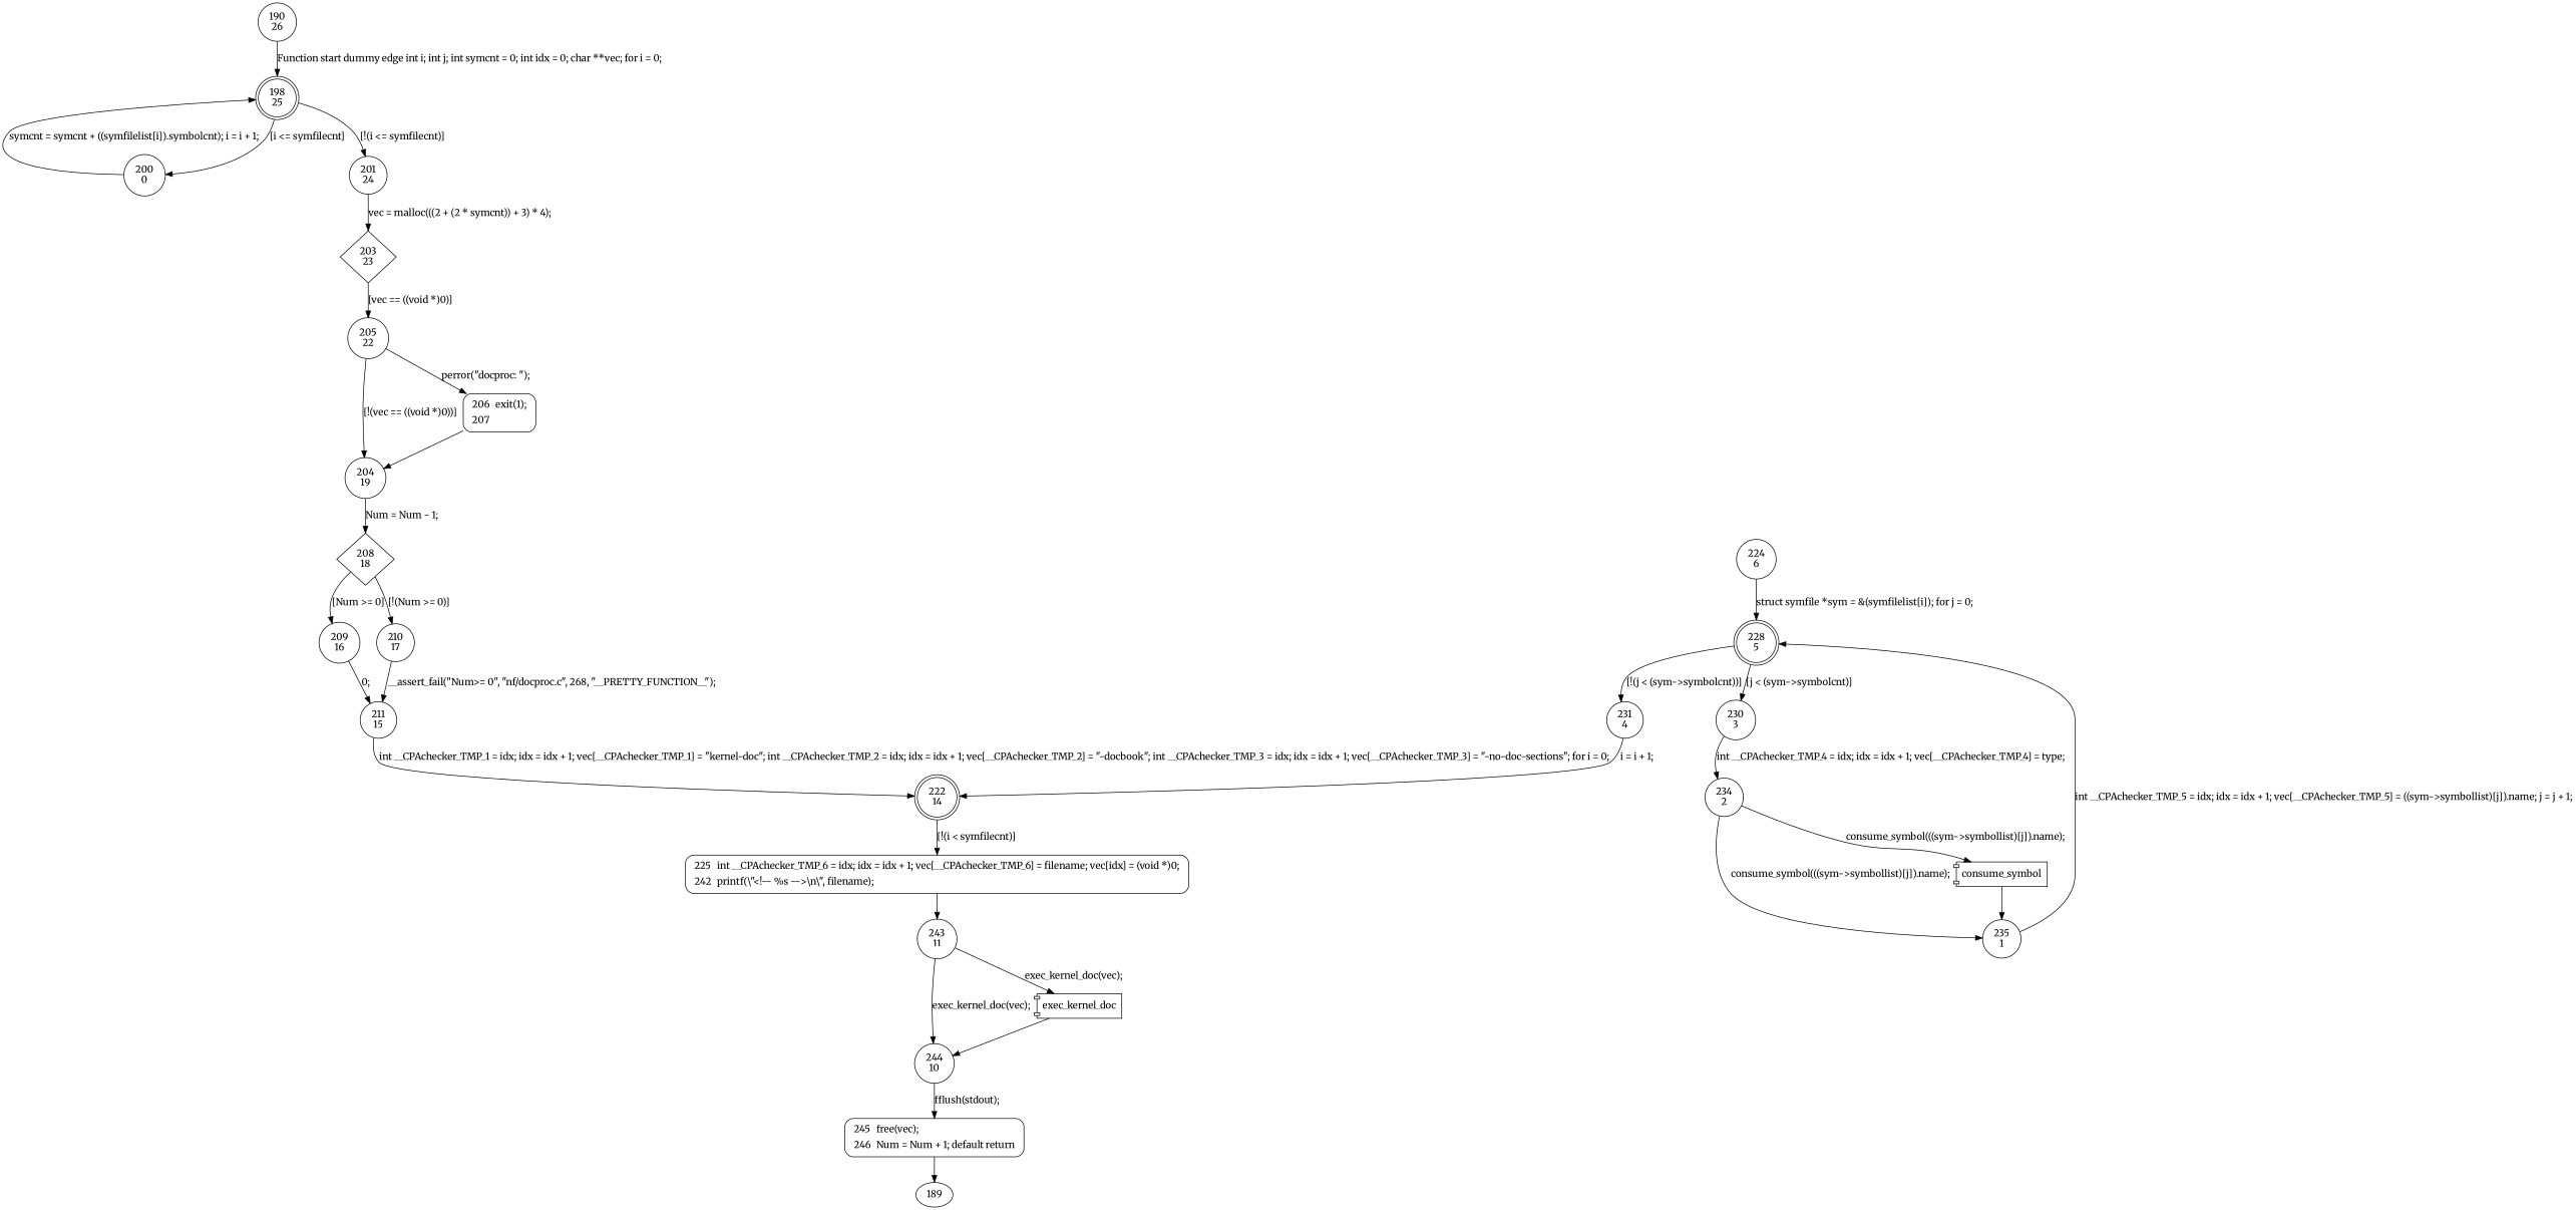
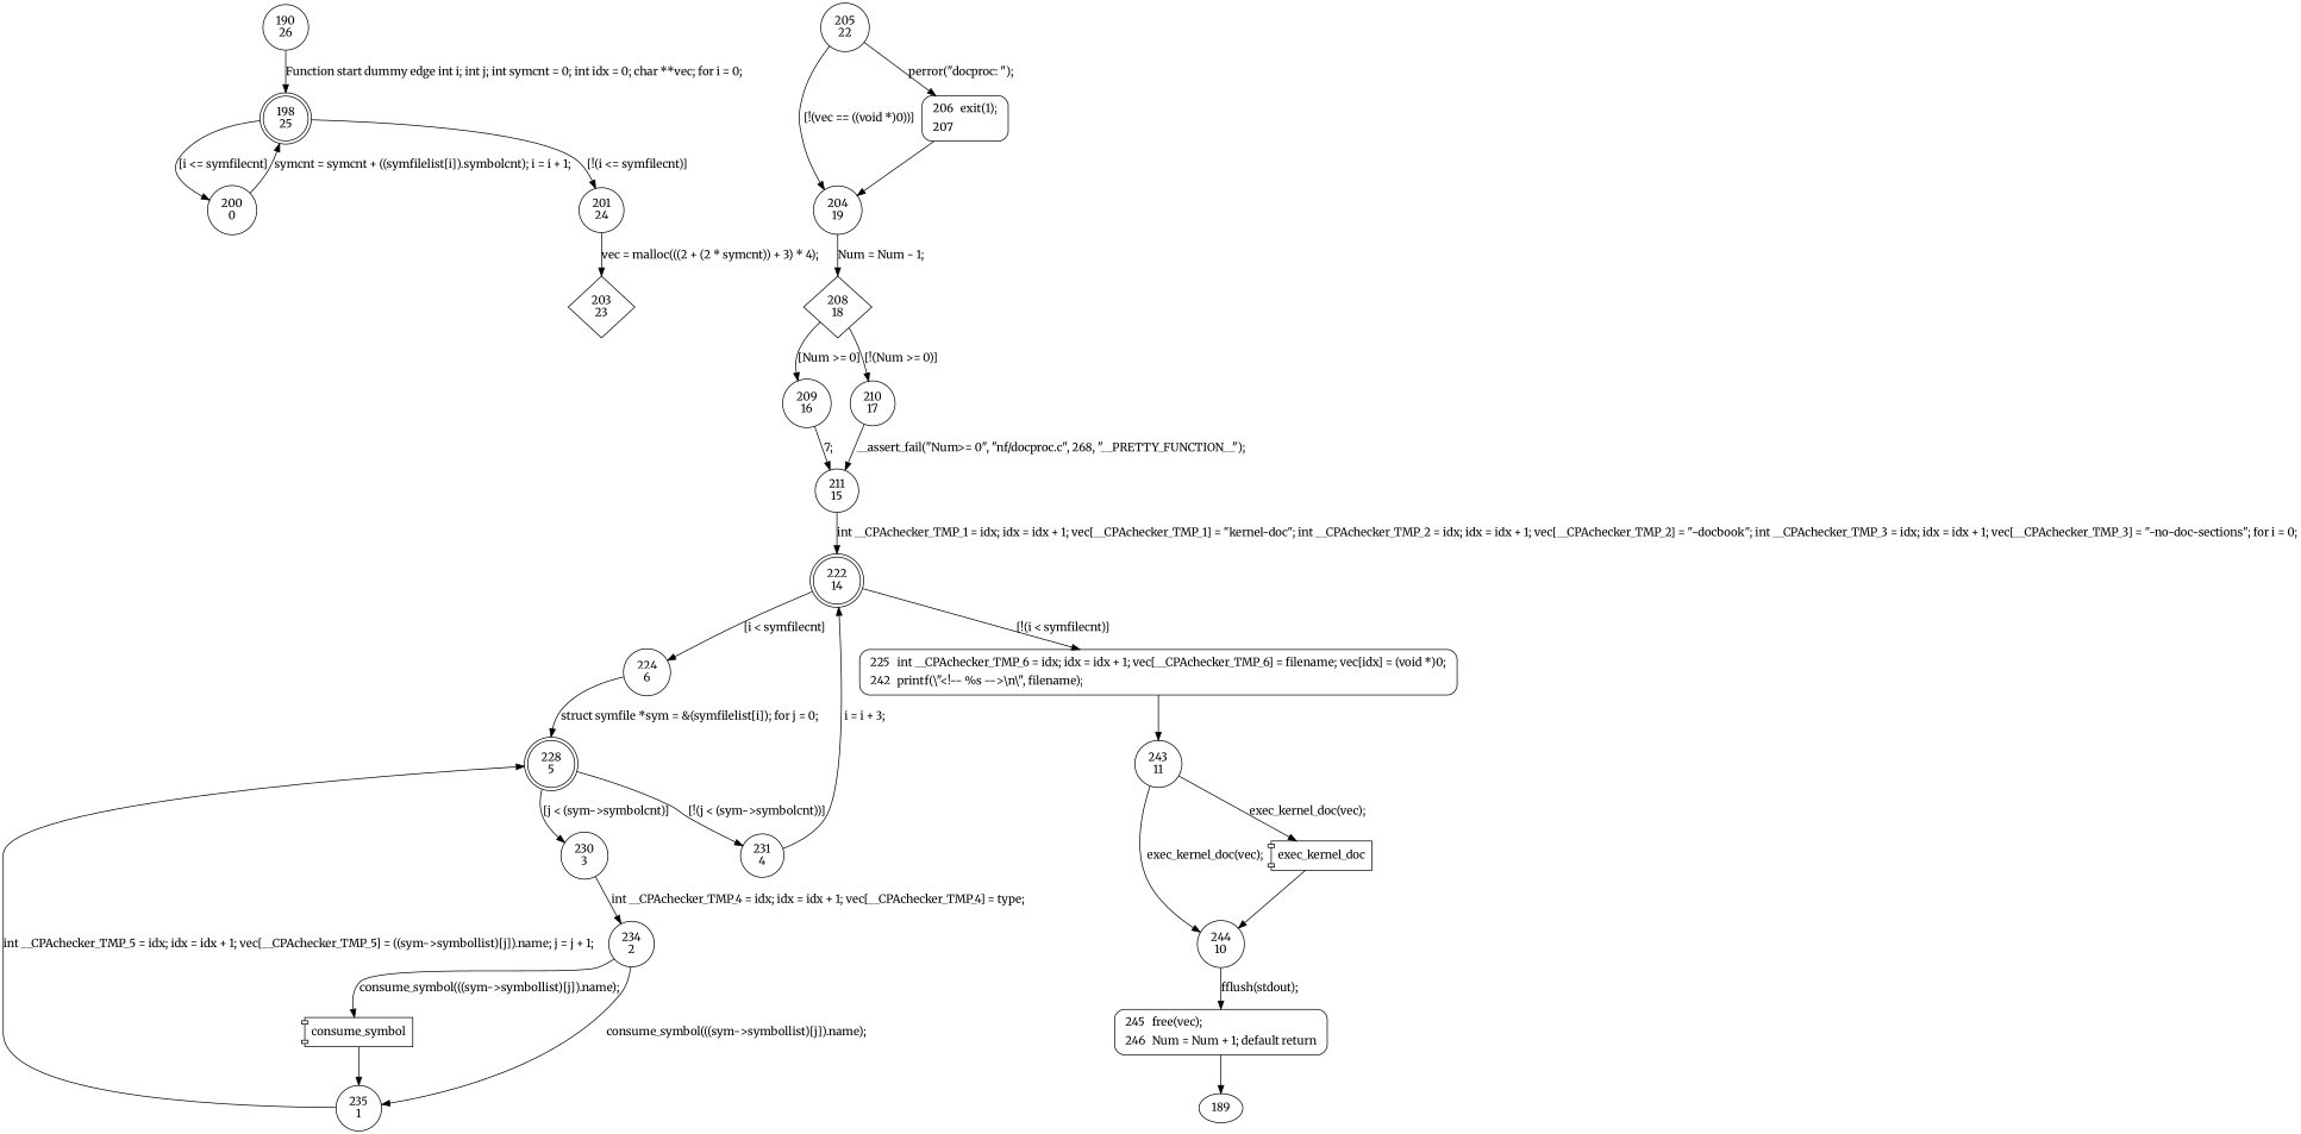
  digraph {
    fontname=Merriweather
    node [fontname=Merriweather shape=circle]
    edge [fontname=Merriweather]
    n1 [label="190\n26"]
    n2 [label="198\n25" shape=doublecircle]
    n3 [label="200\n0"]
    n4 [label="201\n24"]
    n5 [label="203\n23" shape=diamond]
    n6 [label="205\n22"]
    n7 [label="204\n19"]
    n8 [fillcolor=white label=<<table border="0" cellborder="0" cellpadding="3" bgcolor="white"><tr><td align="right">206</td><td align="left">exit(1);</td></tr><tr><td align="right">207</td><td align="left"></td></tr></table>> penwidth=1 shape=Mrecord style="filled,bold"]
    n9 [label="208\n18" shape=diamond]
    n10 [label="209\n16"]
    n11 [label="210\n17"]
    n12 [label="211\n15"]
    n13 [label="222\n14" shape=doublecircle]
    n14 [label="224\n6"]
    n15 [fillcolor=white label=<<table border="0" cellborder="0" cellpadding="3" bgcolor="white"><tr><td align="right">225</td><td align="left">int __CPAchecker_TMP_6 = idx; idx = idx + 1; vec[__CPAchecker_TMP_6] = filename; vec[idx] = (void *)0;</td></tr><tr><td align="right">242</td><td align="left">printf(\"&lt;!-- %s --&gt;\n\", filename);</td></tr></table>> penwidth=1 shape=Mrecord style="filled,bold"]
    n16 [label="228\n5" shape=doublecircle]
    n17 [label="243\n11"]
    n18 [label="230\n3"]
    n19 [label="231\n4"]
    n20 [label="244\n10"]
    n21 [label=exec_kernel_doc shape=component]
    n22 [fillcolor=white label=<<table border="0" cellborder="0" cellpadding="3" bgcolor="white"><tr><td align="right">245</td><td align="left">free(vec);</td></tr><tr><td align="right">246</td><td align="left">Num = Num + 1; default return</td></tr></table>> penwidth=1 shape=Mrecord style="filled,bold"]
    189 [shape=""]
    n24 [label="234\n2"]
    n25 [label="235\n1"]
    n26 [label=consume_symbol shape=component]
    n1 -> n2 [label="Function start dummy edge int i; int j; int symcnt = 0; int idx = 0; char **vec; for i = 0;"]
    n2 -> n3 [label="[i <= symfilecnt]"]
    n2 -> n4 [label="[!(i <= symfilecnt)]"]
    n3 -> n2 [label="symcnt = symcnt + ((symfilelist[i]).symbolcnt); i = i + 1;"]
    n4 -> n5 [label="vec = malloc(((2 + (2 * symcnt)) + 3) * 4);"]
-   n5 -> n6 [label="[vec == ((void *)0)]"]
    n6 -> n7 [label="[!(vec == ((void *)0))]"]
    n6 -> n8 [label="perror(\"docproc: \");"]
    n7 -> n9 [label="Num = Num - 1;"]
    n8 -> n7
    n9 -> n10 [label="[Num >= 0]"]
    n9 -> n11 [label="[!(Num >= 0)]"]
-   n10 -> n12 [label="0;"]
+   n10 -> n12 [label="7;"]
    n11 -> n12 [label="__assert_fail(\"Num>= 0\", \"nf/docproc.c\", 268, \"__PRETTY_FUNCTION__\");"]
    n12 -> n13 [label="int __CPAchecker_TMP_1 = idx; idx = idx + 1; vec[__CPAchecker_TMP_1] = \"kernel-doc\"; int __CPAchecker_TMP_2 = idx; idx = idx + 1; vec[__CPAchecker_TMP_2] = \"-docbook\"; int __CPAchecker_TMP_3 = idx; idx = idx + 1; vec[__CPAchecker_TMP_3] = \"-no-doc-sections\"; for i = 0;"]
+   n13 -> n14 [label="[i < symfilecnt]"]
    n13 -> n15 [label="[!(i < symfilecnt)]"]
    n14 -> n16 [label="struct symfile *sym = &(symfilelist[i]); for j = 0;"]
    n15 -> n17
    n16 -> n18 [label="[j < (sym->symbolcnt)]"]
    n16 -> n19 [label="[!(j < (sym->symbolcnt))]"]
    n17 -> n20 [label="exec_kernel_doc(vec);"]
    n17 -> n21 [label="exec_kernel_doc(vec);"]
    n18 -> n24 [label="int __CPAchecker_TMP_4 = idx; idx = idx + 1; vec[__CPAchecker_TMP_4] = type;"]
-   n19 -> n13 [label=" i = i + 1;"]
+   n19 -> n13 [label=" i = i + 3;"]
    n20 -> n22 [label="fflush(stdout);"]
    n21 -> n20
    n22 -> 189
    n24 -> n25 [label="consume_symbol(((sym->symbollist)[j]).name);"]
    n24 -> n26 [label="consume_symbol(((sym->symbollist)[j]).name);"]
    n25 -> n16 [label="int __CPAchecker_TMP_5 = idx; idx = idx + 1; vec[__CPAchecker_TMP_5] = ((sym->symbollist)[j]).name; j = j + 1;"]
    n26 -> n25
  }
